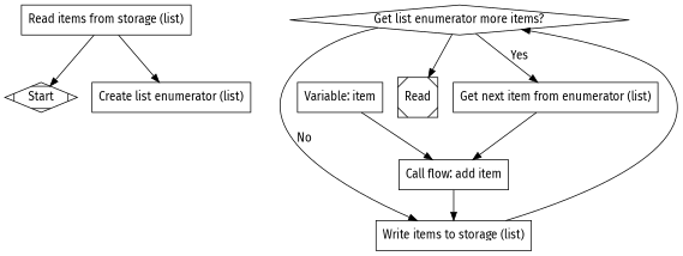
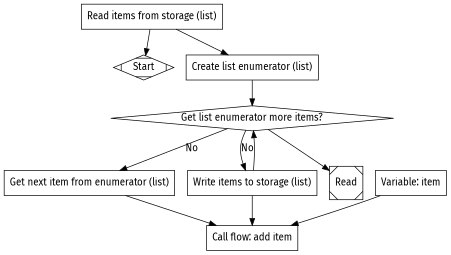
  digraph {
    fontname="Fira Sans"
    node [fontname="Fira Sans" shape=box]
    edge [fontname="Fira Sans"]
    n1 [label=Start shape=Mdiamond]
    n2 [label="Read items from storage (list)"]
    n3 [label="Create list enumerator (list)"]
    n4 [label="Get list enumerator more items?" shape=diamond]
    n5 [label="Get next item from enumerator (list)"]
    n6 [label="Write items to storage (list)"]
    n7 [label=Read shape=Msquare]
    n8 [label="Call flow: add item"]
    n9 [label="Variable: item"]
    n2 -> n1
    n2 -> n3
-   n4 -> n5 [label=Yes]
+   n3 -> n4
+   n4 -> n5 [label=No]
    n4 -> n6 [label=No]
    n4 -> n7
    n5 -> n8
    n6 -> n4
-   n8 -> n6
+   n6 -> n8
    n9 -> n8
  }
